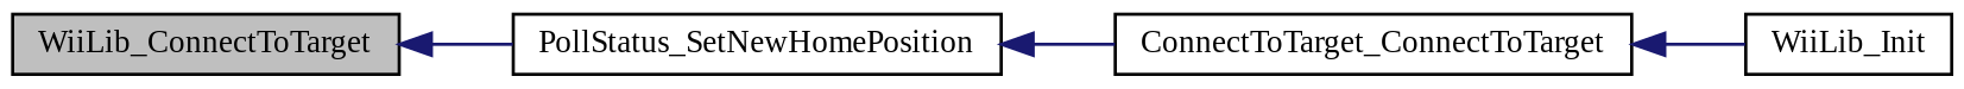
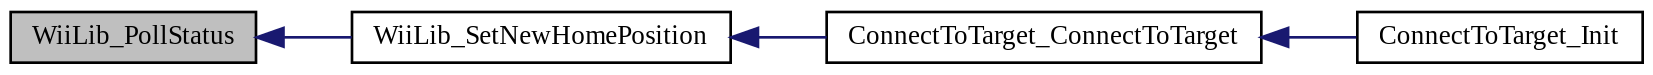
  digraph {
    fontname="Liberation Serif"
    rankdir=LR
    node [color=black fillcolor=white fontname="Liberation Serif" fontsize=10 shape=record style=filled]
    edge [color=midnightblue dir=back fontname="Liberation Serif" fontsize=10 labelfontname=Helvetica labelfontsize=10 style=solid]
-   n1 [fillcolor=grey75 fontcolor=black height=0.2 label=WiiLib_ConnectToTarget width=0.4]
-   n2 [height=0.2 label=PollStatus_SetNewHomePosition width=0.4]
+   n1 [fillcolor=grey75 fontcolor=black height=0.2 label=WiiLib_PollStatus width=0.4]
+   n2 [height=0.2 label=WiiLib_SetNewHomePosition width=0.4]
    n3 [height=0.2 label=ConnectToTarget_ConnectToTarget width=0.4]
-   n4 [height=0.2 label=WiiLib_Init width=0.4]
+   n4 [height=0.2 label=ConnectToTarget_Init width=0.4]
    n1 -> n2
    n2 -> n3
    n3 -> n4
  }
